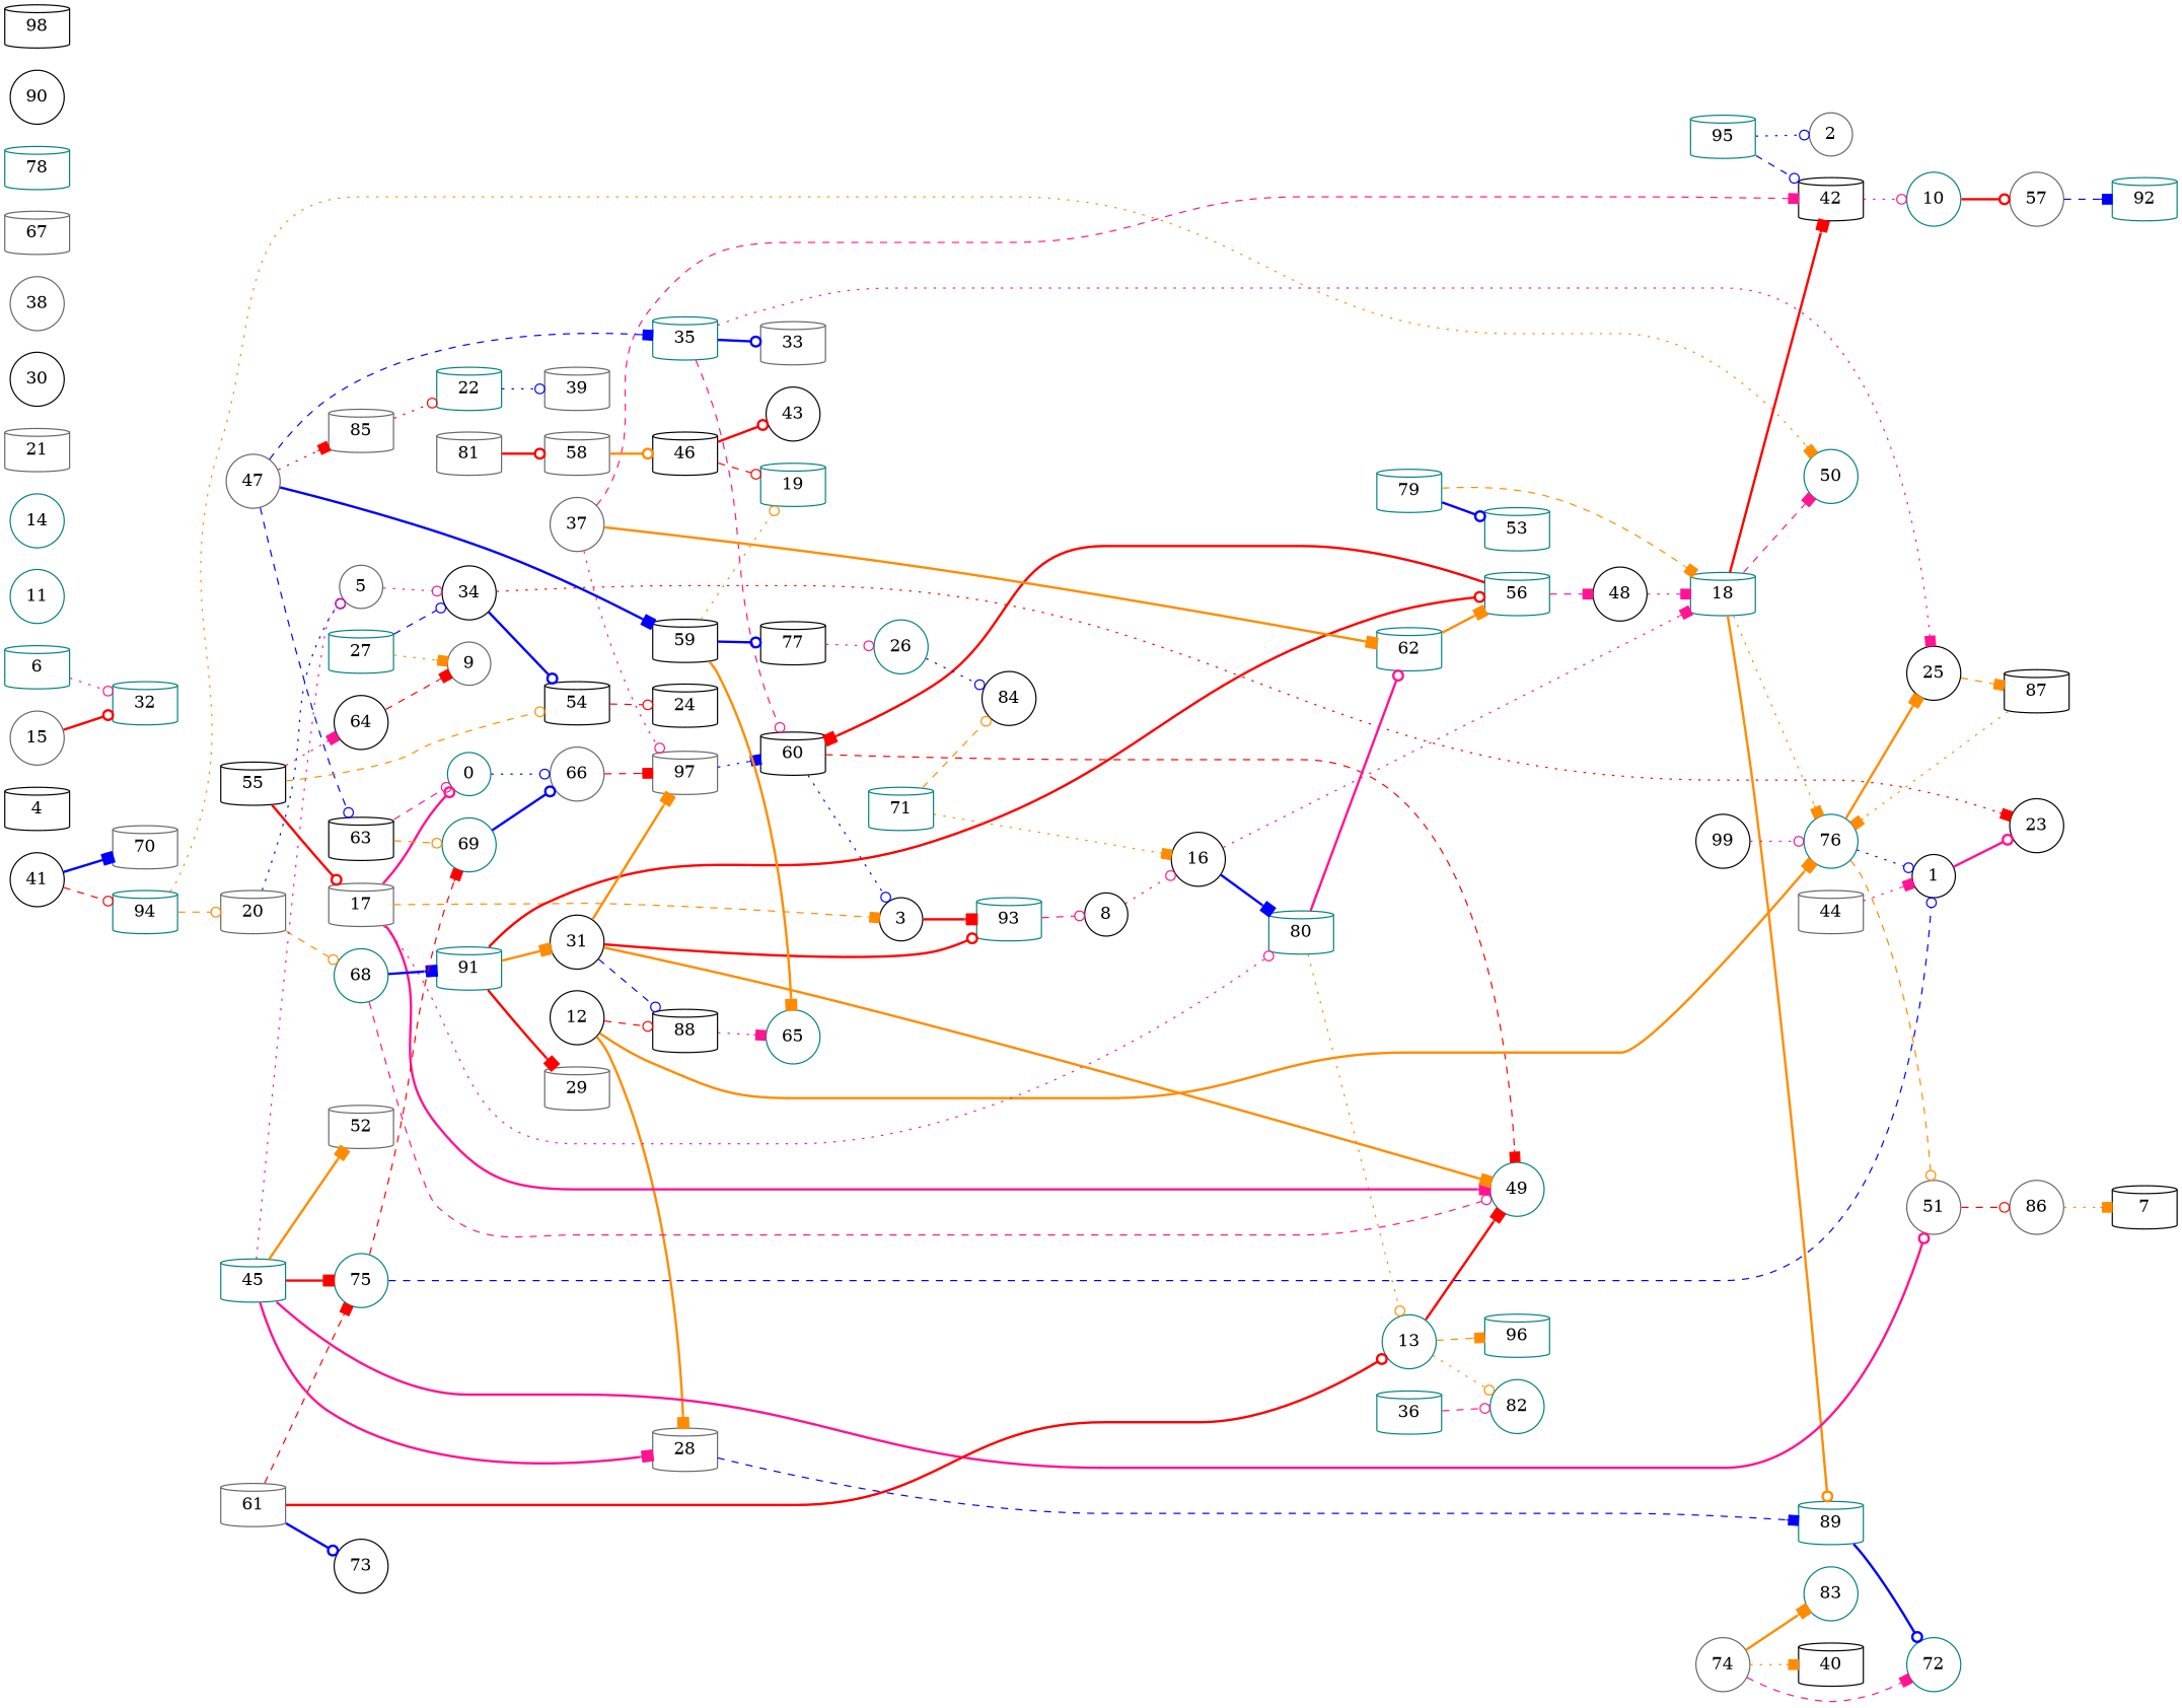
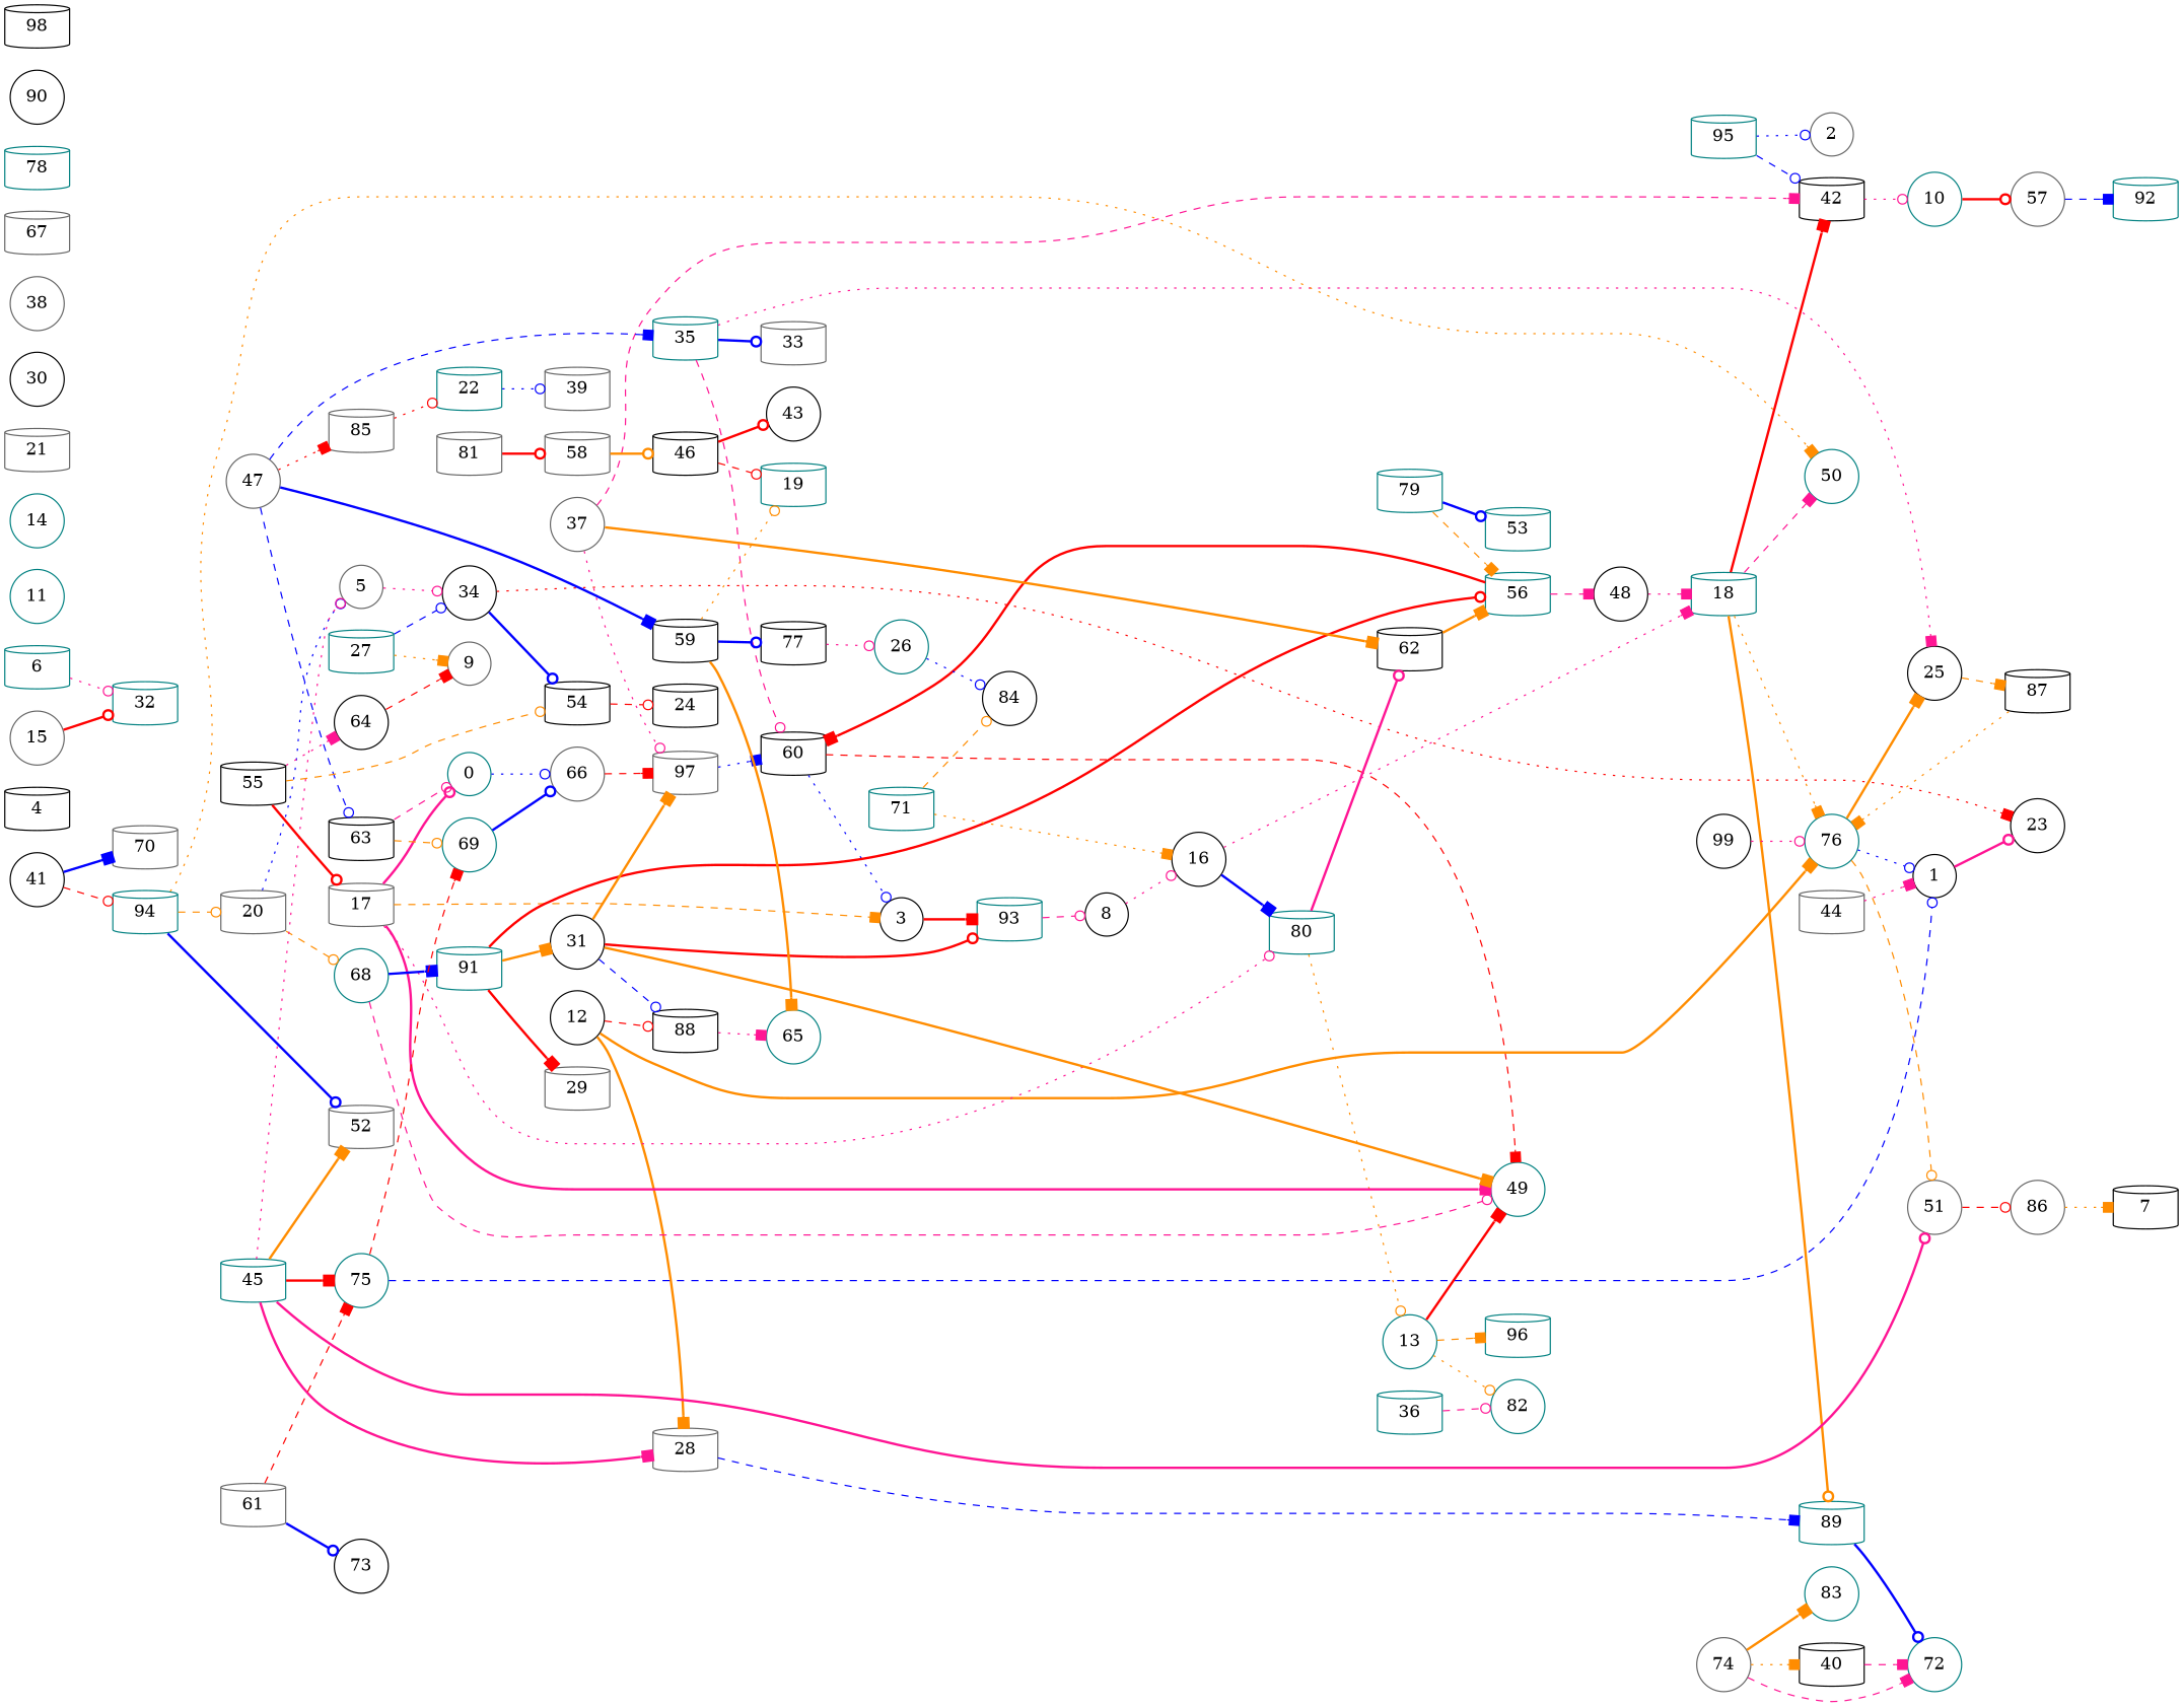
  digraph {
    rankdir=LR
    node [color=teal shape=cylinder]
    edge [arrowhead=odot color=darkorange style=bold]
    0 [shape=circle]
    66 [color=gray40 shape=circle]
    97 [color=gray40]
    60 [color=black]
    1 [color=black shape=circle]
    23 [color=black shape=circle]
    3 [color=black shape=circle]
    93
    8 [color=black shape=circle]
    16 [color=black shape=circle]
    4 [color=black]
    5 [color=gray40 shape=circle]
    34 [color=black shape=circle]
    54 [color=black]
    24 [color=black]
    6
    32
    18
    80
    76 [shape=circle]
    89
    42 [color=black]
    50 [shape=circle]
    13 [shape=circle]
-   62
+   62 [color=black]
    10 [shape=circle]
    57 [color=gray40 shape=circle]
    92
    11 [shape=circle]
    12 [color=black shape=circle]
    88 [color=black]
    28 [color=gray40]
    65 [shape=circle]
    25 [color=black shape=circle]
    51 [color=gray40 shape=circle]
    72 [shape=circle]
    87 [color=black]
    86 [color=gray40 shape=circle]
    49 [shape=circle]
    96
    82 [shape=circle]
    14 [shape=circle]
    15 [color=gray40 shape=circle]
    56
    17 [color=gray40]
    20 [color=gray40]
    68 [shape=circle]
    91
    31 [color=black shape=circle]
    29 [color=gray40]
    21 [color=gray40]
    39 [color=gray40]
    22
    26 [shape=circle]
    84 [color=black shape=circle]
    27
    9 [color=gray40 shape=circle]
    30 [color=black shape=circle]
    33 [color=gray40]
    35
    7 [color=black]
    36
    37 [color=gray40 shape=circle]
    48 [color=black shape=circle]
    38 [color=gray40 shape=circle]
    40 [color=black]
    41 [color=black shape=circle]
    70 [color=gray40]
    94
    52 [color=gray40]
    44 [color=gray40]
    45
    75 [shape=circle]
    69 [shape=circle]
    46 [color=black]
    19
    43 [color=black shape=circle]
    47 [color=gray40 shape=circle]
    85 [color=gray40]
    59 [color=black]
    63 [color=black]
    77 [color=black]
    55 [color=black]
    64 [color=black shape=circle]
    58 [color=gray40]
    61 [color=gray40]
    73 [color=black shape=circle]
    67 [color=gray40]
    71
    74 [color=gray40 shape=circle]
    83 [shape=circle]
    78
    79
    53
    81 [color=gray40]
    90 [color=black shape=circle]
    95
    2 [color=gray40 shape=circle]
    98 [color=black]
    99 [color=black shape=circle]
    0 -> 66 [color=blue style=dotted]
    66 -> 97 [arrowhead=box color=red style=dashed]
    97 -> 60 [arrowhead=box color=blue style=dotted]
    60 -> 3 [color=blue style=dotted]
    60 -> 49 [arrowhead=box color=red style=dashed]
    1 -> 23 [color=deeppink]
    3 -> 93 [arrowhead=box color=red]
    93 -> 8 [color=deeppink style=dashed]
    8 -> 16 [color=deeppink style=dotted]
    16 -> 18 [arrowhead=box color=deeppink style=dotted]
    16 -> 80 [arrowhead=box color=blue]
    5 -> 34 [color=deeppink style=dotted]
    34 -> 23 [arrowhead=box color=red style=dotted]
    34 -> 54 [color=blue]
    54 -> 24 [color=red style=dashed]
    6 -> 32 [color=deeppink style=dotted]
    18 -> 76 [arrowhead=box style=dotted]
    18 -> 89
    18 -> 42 [arrowhead=box color=red]
    18 -> 50 [arrowhead=box color=deeppink style=dashed]
    80 -> 13 [style=dotted]
    80 -> 62 [color=deeppink]
    76 -> 1 [color=blue style=dotted]
    76 -> 25 [arrowhead=box]
    76 -> 51 [style=dashed]
    89 -> 72 [color=blue]
    42 -> 10 [color=deeppink style=dotted]
    13 -> 49 [arrowhead=box color=red]
    13 -> 96 [arrowhead=box style=dashed]
    13 -> 82 [style=dotted]
    62 -> 56 [arrowhead=box]
    10 -> 57 [color=red]
    57 -> 92 [arrowhead=box color=blue style=dashed]
    12 -> 76 [arrowhead=box]
    12 -> 88 [color=red style=dashed]
    12 -> 28 [arrowhead=box]
    88 -> 65 [arrowhead=box color=deeppink style=dotted]
    28 -> 89 [arrowhead=box color=blue style=dashed]
    25 -> 87 [arrowhead=box style=dashed]
    51 -> 86 [color=red style=dashed]
    87 -> 76 [arrowhead=box style=dotted]
    86 -> 7 [arrowhead=box style=dotted]
    15 -> 32 [color=red]
    56 -> 60 [arrowhead=box color=red]
    56 -> 48 [arrowhead=box color=deeppink style=dashed]
    17 -> 0 [color=deeppink]
    17 -> 3 [arrowhead=box style=dashed]
    17 -> 80 [color=deeppink style=dotted]
    17 -> 49 [arrowhead=box color=deeppink]
    20 -> 5 [color=blue style=dotted]
    20 -> 68 [style=dashed]
    68 -> 49 [color=deeppink style=dashed]
    68 -> 91 [arrowhead=box color=blue]
    91 -> 56 [color=red]
    91 -> 31 [arrowhead=box]
    91 -> 29 [arrowhead=box color=red]
    31 -> 97 [arrowhead=box]
    31 -> 93 [color=red]
    31 -> 88 [color=blue style=dashed]
    31 -> 49 [arrowhead=box]
    22 -> 39 [color=blue style=dotted]
    26 -> 84 [color=blue style=dotted]
    27 -> 34 [color=blue style=dashed]
    27 -> 9 [arrowhead=box style=dotted]
    35 -> 60 [color=deeppink style=dashed]
    35 -> 25 [arrowhead=box color=deeppink style=dotted]
    35 -> 33 [color=blue]
    36 -> 82 [color=deeppink style=dashed]
    37 -> 97 [color=deeppink style=dotted]
    37 -> 42 [arrowhead=box color=deeppink style=dashed]
    37 -> 62 [arrowhead=box]
    48 -> 18 [arrowhead=box color=deeppink style=dotted]
+   40 -> 72 [arrowhead=box color=deeppink style=dashed]
    41 -> 70 [arrowhead=box color=blue]
    41 -> 94 [color=red style=dashed]
    94 -> 50 [arrowhead=box style=dotted]
    94 -> 20 [style=dashed]
+   94 -> 52 [color=blue]
    44 -> 1 [arrowhead=box color=deeppink style=dotted]
    45 -> 5 [color=deeppink style=dotted]
    45 -> 28 [arrowhead=box color=deeppink]
    45 -> 51 [color=deeppink]
    45 -> 52 [arrowhead=box]
    45 -> 75 [arrowhead=box color=red]
    75 -> 1 [color=blue style=dashed]
    75 -> 69 [arrowhead=box color=red style=dashed]
    69 -> 66 [color=blue]
    46 -> 19 [color=red style=dashed]
    46 -> 43 [color=red]
    47 -> 35 [arrowhead=box color=blue style=dashed]
    47 -> 85 [arrowhead=box color=red style=dotted]
    47 -> 59 [arrowhead=box color=blue]
    47 -> 63 [color=blue style=dashed]
    85 -> 22 [color=red style=dotted]
    59 -> 65 [arrowhead=box]
    59 -> 19 [style=dotted]
    59 -> 77 [color=blue]
    63 -> 0 [color=deeppink style=dashed]
    63 -> 69 [style=dashed]
    77 -> 26 [color=deeppink style=dotted]
    55 -> 54 [style=dashed]
    55 -> 17 [color=red]
    55 -> 64 [arrowhead=box color=deeppink style=dotted]
    64 -> 9 [arrowhead=box color=red style=dashed]
    58 -> 46
-   61 -> 13 [color=red]
    61 -> 75 [arrowhead=box color=red style=dashed]
    61 -> 73 [color=blue]
    71 -> 16 [arrowhead=box style=dotted]
    71 -> 84 [style=dashed]
    74 -> 72 [arrowhead=box color=deeppink style=dashed]
    74 -> 40 [arrowhead=box style=dotted]
    74 -> 83 [arrowhead=box]
-   79 -> 18 [arrowhead=box style=dashed]
+   79 -> 56 [arrowhead=box style=dashed]
    79 -> 53 [color=blue]
    81 -> 58 [color=red]
    95 -> 42 [color=blue style=dashed]
    95 -> 2 [color=blue style=dotted]
    99 -> 76 [color=deeppink style=dotted]
  }
